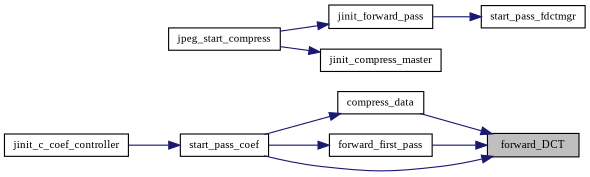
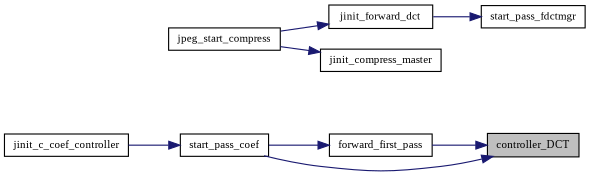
  digraph {
    fontname="Liberation Serif"
    rankdir=RL
    node [color=black fontname="Liberation Serif" fontsize=10 shape=record]
    edge [color=midnightblue dir=back fontname="Liberation Serif" fontsize=10 labelfontname=Helvetica labelfontsize=10 style=solid]
-   n1 [fillcolor=grey75 fontcolor=black height=0.2 label=forward_DCT style=filled width=0.4]
-   n2 [height=0.2 label=compress_data width=0.4]
+   n1 [fillcolor=grey75 fontcolor=black height=0.2 label=controller_DCT style=filled width=0.4]
    n3 [height=0.2 label=forward_first_pass width=0.4]
    n4 [height=0.2 label=start_pass_coef width=0.4]
    n5 [height=0.2 label=start_pass_fdctmgr width=0.4]
-   n6 [height=0.2 label=jinit_forward_pass width=0.4]
+   n6 [height=0.2 label=jinit_forward_dct width=0.4]
    n7 [height=0.2 label=jinit_c_coef_controller width=0.4]
    n8 [height=0.2 label=jinit_compress_master width=0.4]
    n9 [height=0.2 label=jpeg_start_compress width=0.4]
-   n1 -> n2
    n1 -> n3
    n1 -> n4
-   n2 -> n4
    n3 -> n4
    n4 -> n7
    n5 -> n6
    n6 -> n9
    n8 -> n9
  }
